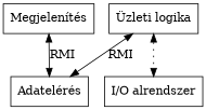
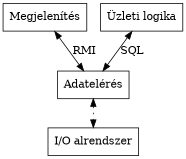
  digraph {
    node [shape=record]
    edge [dir=both]
    n1 [label="{Megjelenítés}"]
    n2 [label="{Adatelérés}"]
    n3 [label="{Üzleti logika}"]
    n4 [label="I/O alrendszer"]
    n1 -> n2 [label=RMI]
-   n3 -> n4 [style=dotted]
-   n3 -> n2 [label=RMI]
+   n2 -> n4 [style=dotted]
+   n3 -> n2 [label=SQL]
  }
